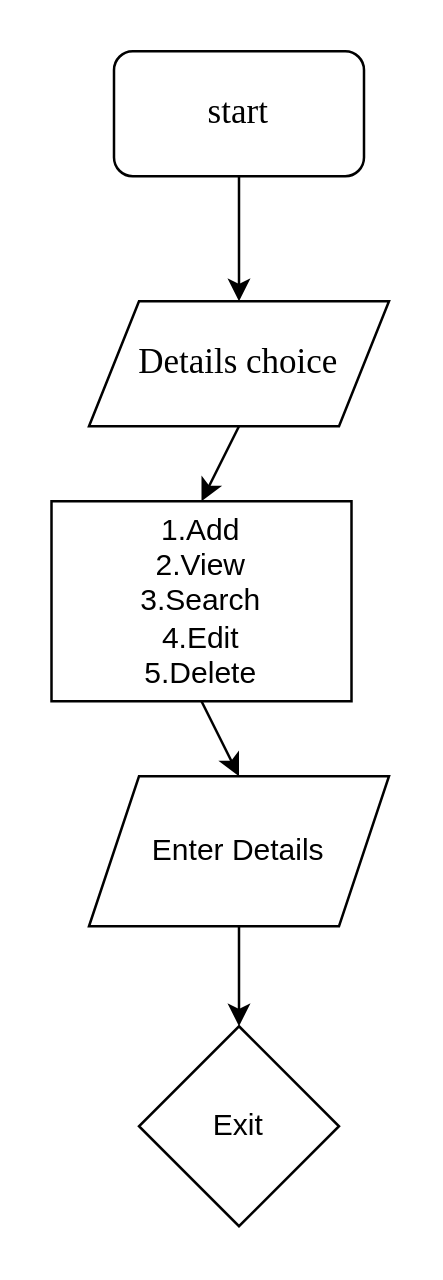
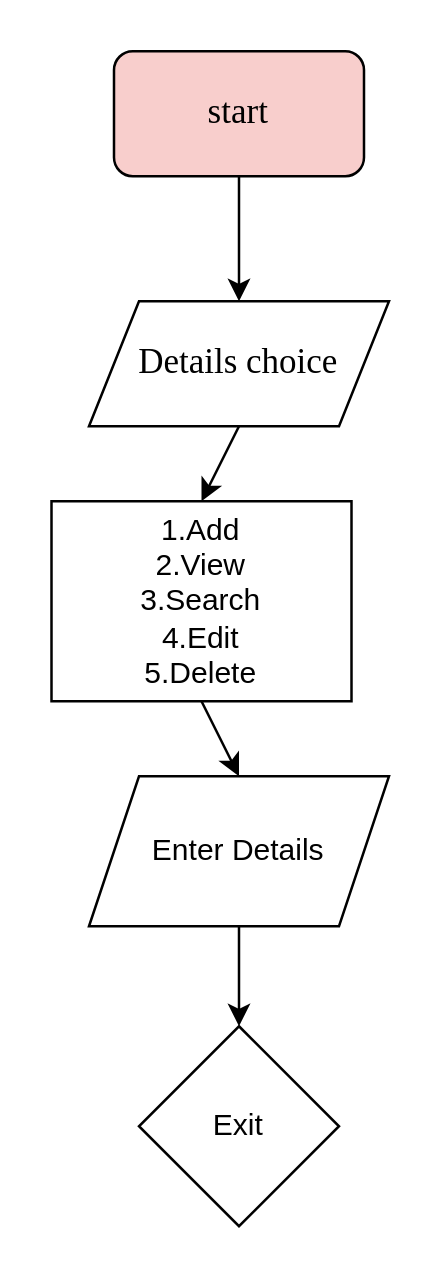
  <mxCell id="0" />
  <mxCell id="1" parent="0" />
- <mxCell id="2" value="&lt;font style=&quot;font-size: 14px&quot; face=&quot;Times New Roman&quot;&gt;start&lt;/font&gt;" style="rounded=1;whiteSpace=wrap;html=1;" vertex="1" parent="1"><mxGeometry x="45" y="20" width="100" height="50" as="geometry" /></mxCell>
+ <mxCell id="2" value="&lt;font style=&quot;font-size: 14px&quot; face=&quot;Times New Roman&quot;&gt;start&lt;/font&gt;" style="rounded=1;whiteSpace=wrap;html=1;fillColor=#f8cecc;" vertex="1" parent="1"><mxGeometry x="45" y="20" width="100" height="50" as="geometry" /></mxCell>
  <mxCell id="3" value="&lt;font style=&quot;font-size: 14px&quot; face=&quot;Times New Roman&quot;&gt;Details choice&lt;/font&gt;" style="shape=parallelogram;perimeter=parallelogramPerimeter;whiteSpace=wrap;html=1;fixedSize=1;" vertex="1" parent="1"><mxGeometry x="35" y="120" width="120" height="50" as="geometry" /></mxCell>
  <mxCell id="4" value="1.Add&lt;br&gt;2.View&lt;br&gt;3.Search&lt;br&gt;4.Edit&lt;br&gt;5.Delete" style="rounded=0;whiteSpace=wrap;html=1;" vertex="1" parent="1"><mxGeometry x="20" y="200" width="120" height="80" as="geometry" /></mxCell>
  <mxCell id="5" value="Enter Details" style="shape=parallelogram;perimeter=parallelogramPerimeter;whiteSpace=wrap;html=1;fixedSize=1;" vertex="1" parent="1"><mxGeometry x="35" y="310" width="120" height="60" as="geometry" /></mxCell>
  <mxCell id="6" value="Exit" style="rhombus;whiteSpace=wrap;html=1;" vertex="1" parent="1"><mxGeometry x="55" y="410" width="80" height="80" as="geometry" /></mxCell>
  <mxCell id="7" value="" style="endArrow=classic;html=1;exitX=0.5;exitY=1;exitDx=0;exitDy=0;entryX=0.5;entryY=0;entryDx=0;entryDy=0;" edge="1" parent="1" source="2" target="3"><mxGeometry width="50" height="50" relative="1" as="geometry"><mxPoint x="75" y="260" as="sourcePoint" /><mxPoint x="125" y="210" as="targetPoint" /></mxGeometry></mxCell>
  <mxCell id="8" value="" style="endArrow=classic;html=1;exitX=0.5;exitY=1;exitDx=0;exitDy=0;entryX=0.5;entryY=0;entryDx=0;entryDy=0;" edge="1" parent="1" source="3" target="4"><mxGeometry width="50" height="50" relative="1" as="geometry"><mxPoint x="75" y="260" as="sourcePoint" /><mxPoint x="125" y="210" as="targetPoint" /></mxGeometry></mxCell>
  <mxCell id="9" value="" style="endArrow=classic;html=1;exitX=0.5;exitY=1;exitDx=0;exitDy=0;entryX=0.5;entryY=0;entryDx=0;entryDy=0;" edge="1" parent="1" source="5" target="6"><mxGeometry width="50" height="50" relative="1" as="geometry"><mxPoint x="145" y="400" as="sourcePoint" /><mxPoint x="195" y="350" as="targetPoint" /></mxGeometry></mxCell>
  <mxCell id="10" value="" style="endArrow=classic;html=1;exitX=0.5;exitY=1;exitDx=0;exitDy=0;entryX=0.5;entryY=0;entryDx=0;entryDy=0;" edge="1" parent="1" source="4" target="5"><mxGeometry width="50" height="50" relative="1" as="geometry"><mxPoint x="75" y="260" as="sourcePoint" /><mxPoint x="125" y="210" as="targetPoint" /></mxGeometry></mxCell>
